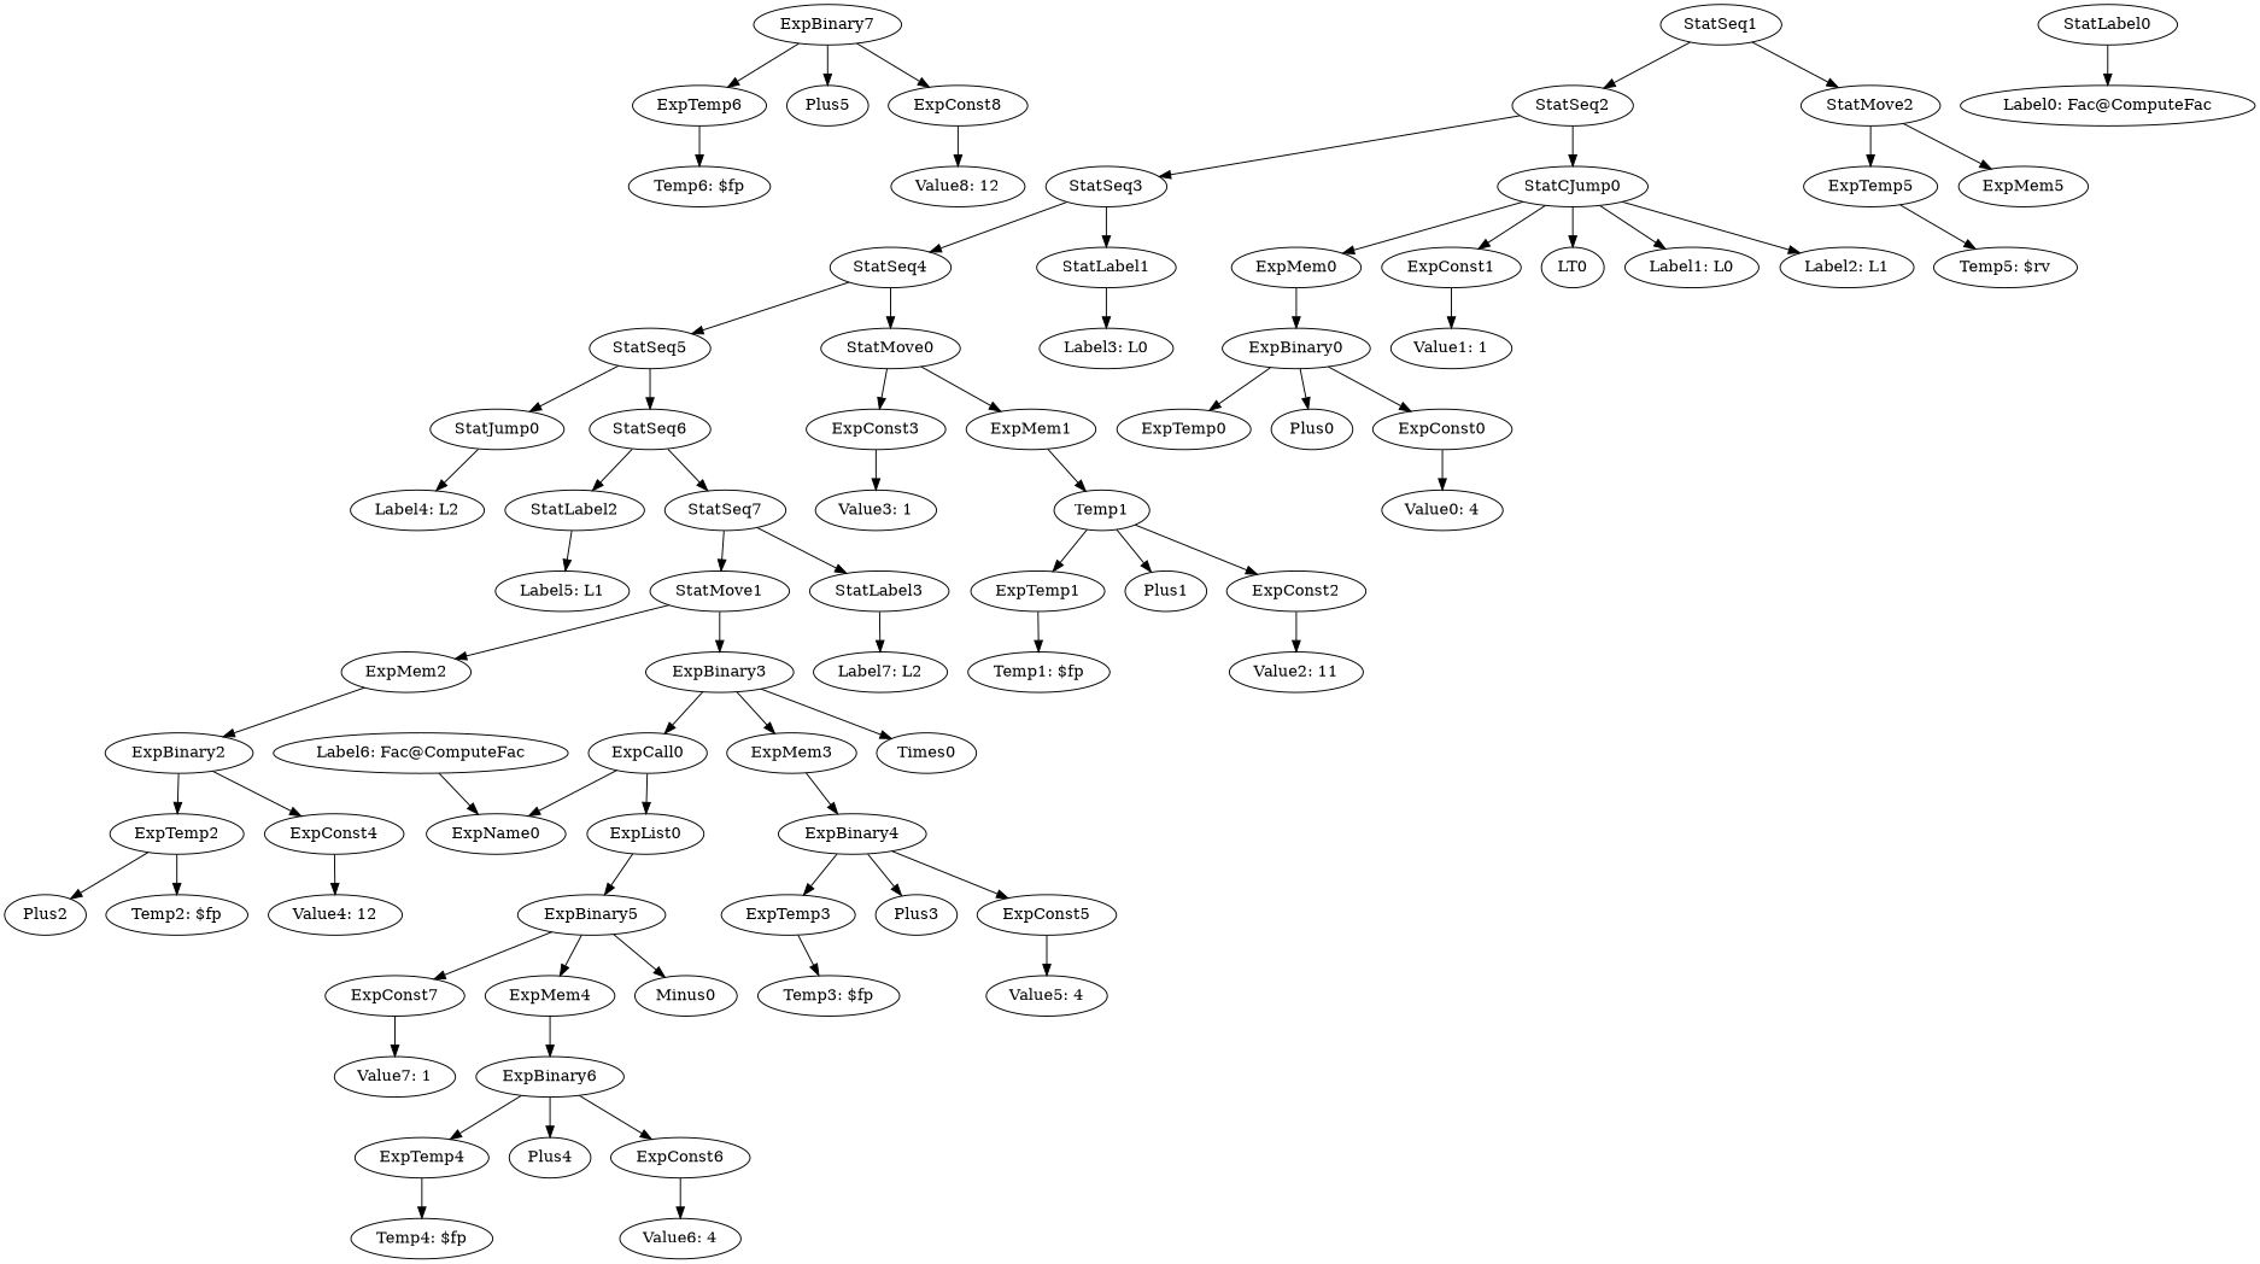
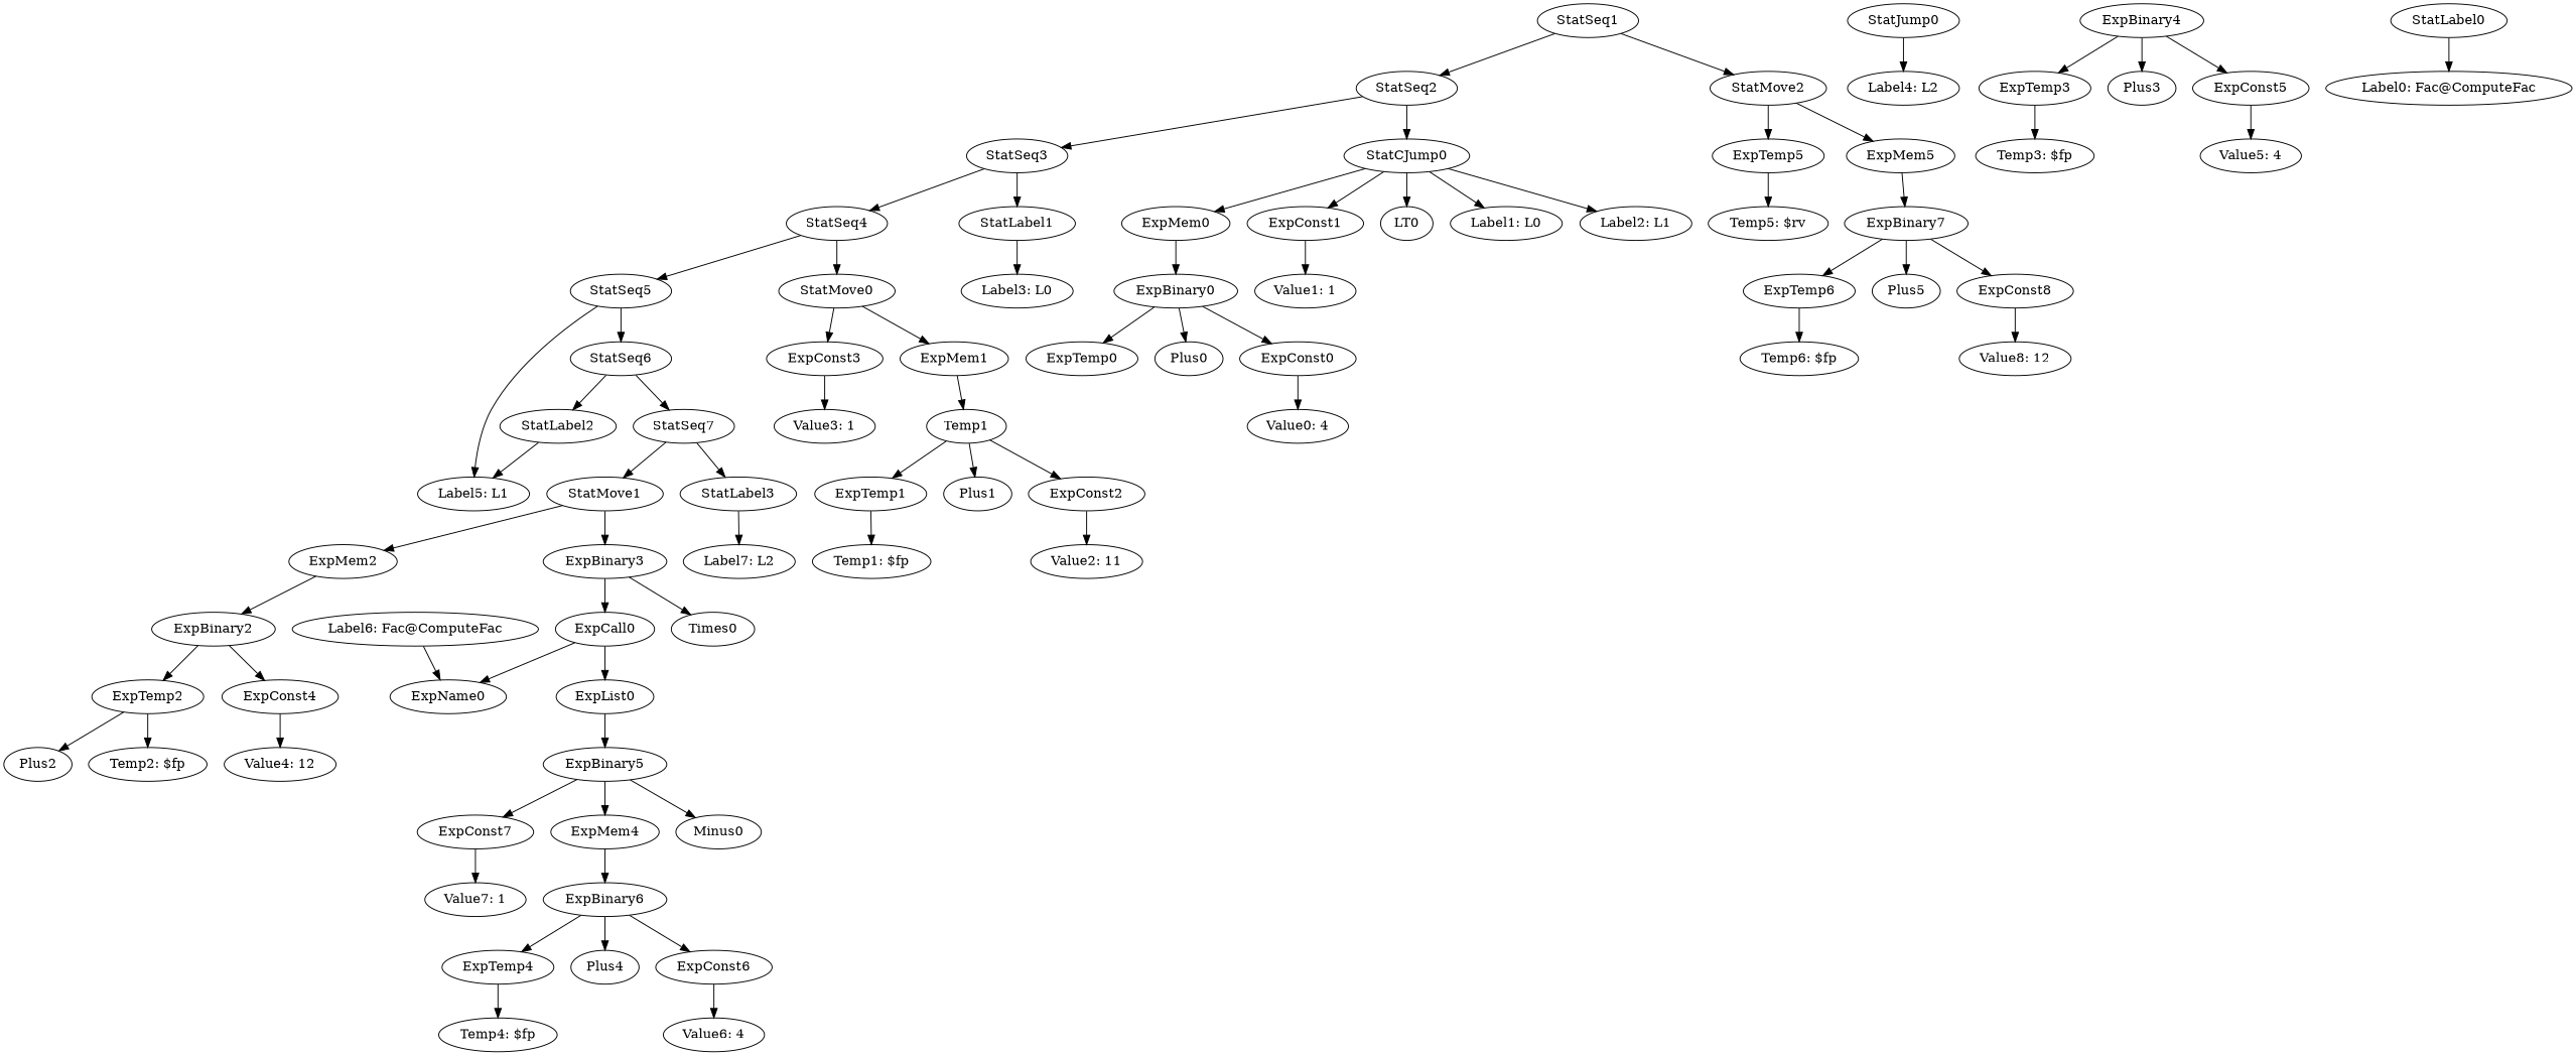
  digraph {
    ordering=out
    ExpBinary7
    ExpTemp6
    Plus5
    ExpConst8
    "Temp6: $fp"
    "Value8: 12"
    StatSeq5
    StatJump0
    StatSeq6
    "Label4: L2"
    StatLabel2
    StatSeq7
    "Label5: L1"
    StatMove1
    StatLabel3
    ExpMem2
    ExpBinary3
    ExpBinary2
    ExpCall0
-   ExpMem3
    Times0
    ExpTemp2
    ExpConst4
    ExpName0
    ExpList0
    ExpBinary4
    StatSeq4
    StatMove0
    ExpConst3
    ExpMem1
    "Value3: 1"
    n32 [label=Temp1]
    StatLabel1
    "Label3: L0"
    Plus2
    "Temp2: $fp"
    "Value4: 12"
    ExpBinary5
    "Label6: Fac@ComputeFac"
    ExpConst7
    ExpMem4
    Minus0
    "Value7: 1"
    ExpTemp1
    "Temp1: $fp"
    StatLabel0
    "Label0: Fac@ComputeFac"
    StatSeq1
    StatSeq2
    StatMove2
    StatSeq3
    StatCJump0
    ExpTemp5
    ExpMem5
    "Temp5: $rv"
    "Label7: L2"
    ExpTemp3
    "Temp3: $fp"
    Plus1
    ExpConst2
    ExpBinary0
    ExpTemp0
    Plus0
    ExpConst0
    "Value0: 4"
    ExpBinary6
    ExpTemp4
    Plus4
    ExpConst6
    "Temp4: $fp"
    "Value6: 4"
    n72 [label="Value2: 11"]
    ExpMem0
    ExpConst1
    LT0
    "Label1: L0"
    "Label2: L1"
    "Value1: 1"
    Plus3
    ExpConst5
    "Value5: 4"
    ExpBinary7 -> ExpTemp6
    ExpBinary7 -> Plus5
    ExpBinary7 -> ExpConst8
    ExpTemp6 -> "Temp6: $fp"
    ExpConst8 -> "Value8: 12"
-   StatSeq5 -> StatJump0
+   StatSeq5 -> "Label5: L1"
    StatSeq5 -> StatSeq6
    StatJump0 -> "Label4: L2"
    StatSeq6 -> StatLabel2
    StatSeq6 -> StatSeq7
    StatLabel2 -> "Label5: L1"
    StatSeq7 -> StatMove1
    StatSeq7 -> StatLabel3
    StatMove1 -> ExpMem2
    StatMove1 -> ExpBinary3
    StatLabel3 -> "Label7: L2"
    ExpMem2 -> ExpBinary2
    ExpBinary3 -> ExpCall0
-   ExpBinary3 -> ExpMem3
    ExpBinary3 -> Times0
    ExpBinary2 -> ExpTemp2
    ExpBinary2 -> ExpConst4
    ExpCall0 -> ExpName0
    ExpCall0 -> ExpList0
-   ExpMem3 -> ExpBinary4
    ExpTemp2 -> Plus2
    ExpTemp2 -> "Temp2: $fp"
    ExpConst4 -> "Value4: 12"
    ExpList0 -> ExpBinary5
    ExpBinary4 -> ExpTemp3
    ExpBinary4 -> Plus3
    ExpBinary4 -> ExpConst5
    StatSeq4 -> StatSeq5
    StatSeq4 -> StatMove0
    StatMove0 -> ExpConst3
    StatMove0 -> ExpMem1
    ExpConst3 -> "Value3: 1"
    ExpMem1 -> n32
    n32 -> ExpTemp1
    n32 -> Plus1
    n32 -> ExpConst2
    StatLabel1 -> "Label3: L0"
    ExpBinary5 -> ExpConst7
    ExpBinary5 -> ExpMem4
    ExpBinary5 -> Minus0
    "Label6: Fac@ComputeFac" -> ExpName0
    ExpConst7 -> "Value7: 1"
    ExpMem4 -> ExpBinary6
    ExpTemp1 -> "Temp1: $fp"
    StatLabel0 -> "Label0: Fac@ComputeFac"
    StatSeq1 -> StatSeq2
    StatSeq1 -> StatMove2
    StatSeq2 -> StatSeq3
    StatSeq2 -> StatCJump0
    StatMove2 -> ExpTemp5
    StatMove2 -> ExpMem5
    StatSeq3 -> StatSeq4
    StatSeq3 -> StatLabel1
    StatCJump0 -> ExpMem0
    StatCJump0 -> ExpConst1
    StatCJump0 -> LT0
    StatCJump0 -> "Label1: L0"
    StatCJump0 -> "Label2: L1"
    ExpTemp5 -> "Temp5: $rv"
+   ExpMem5 -> ExpBinary7
    ExpTemp3 -> "Temp3: $fp"
    ExpConst2 -> n72
    ExpBinary0 -> ExpTemp0
    ExpBinary0 -> Plus0
    ExpBinary0 -> ExpConst0
    ExpConst0 -> "Value0: 4"
    ExpBinary6 -> ExpTemp4
    ExpBinary6 -> Plus4
    ExpBinary6 -> ExpConst6
    ExpTemp4 -> "Temp4: $fp"
    ExpConst6 -> "Value6: 4"
    ExpMem0 -> ExpBinary0
    ExpConst1 -> "Value1: 1"
    ExpConst5 -> "Value5: 4"
  }
